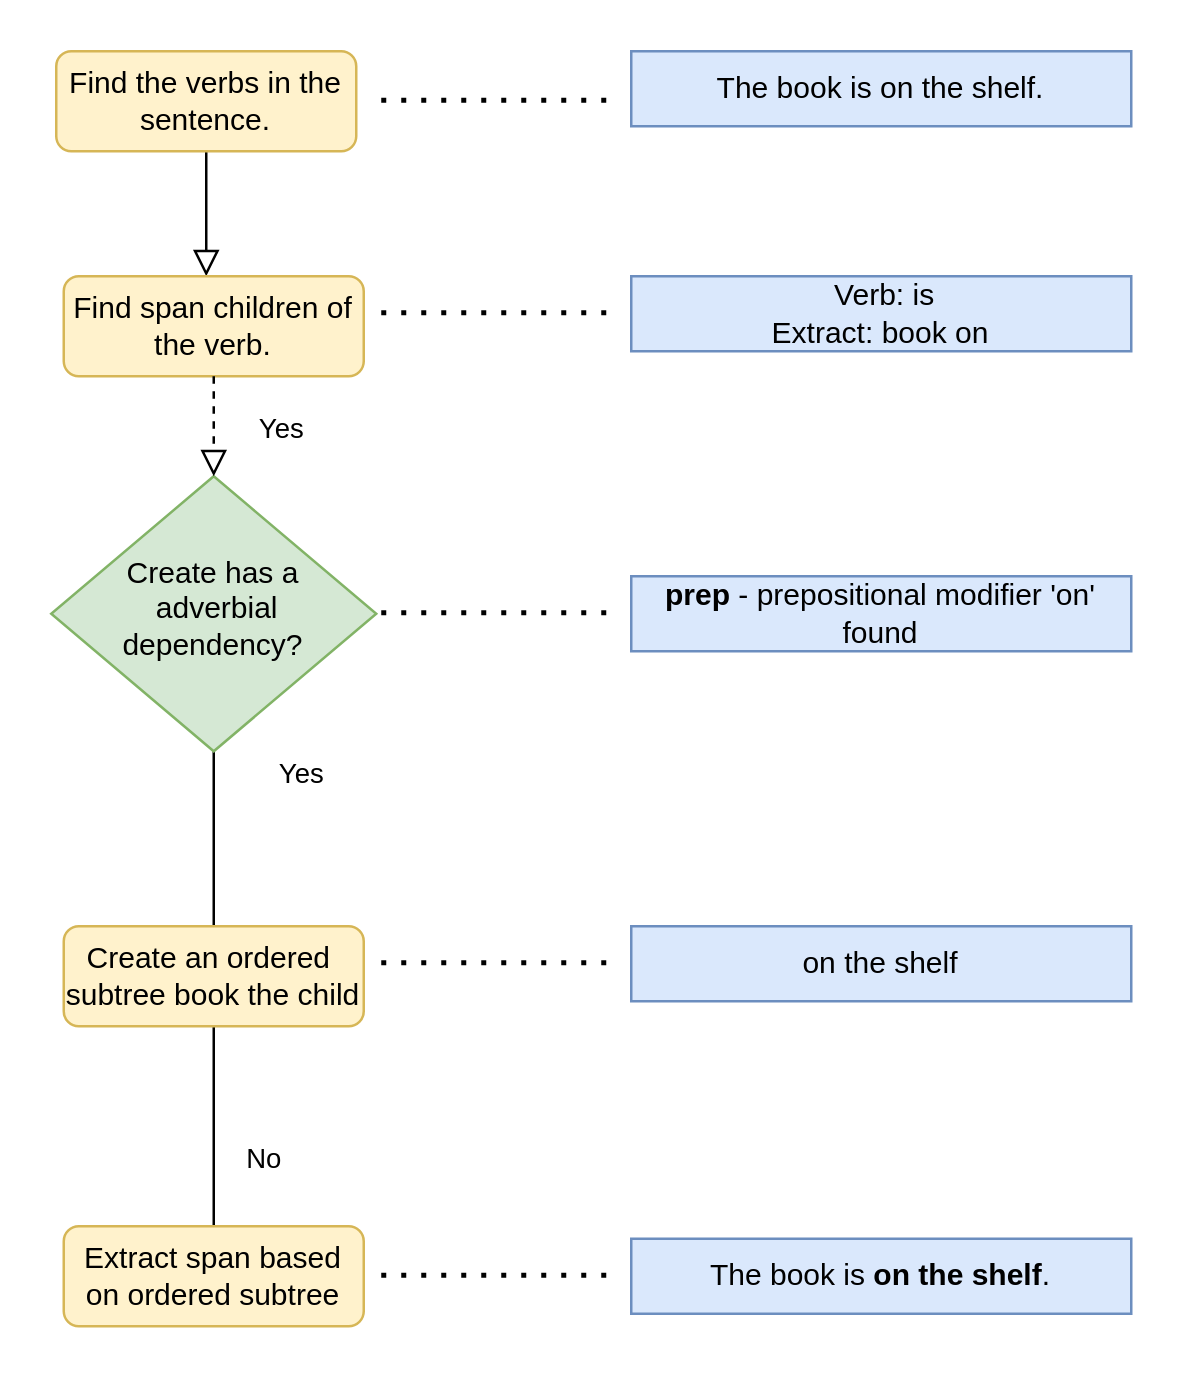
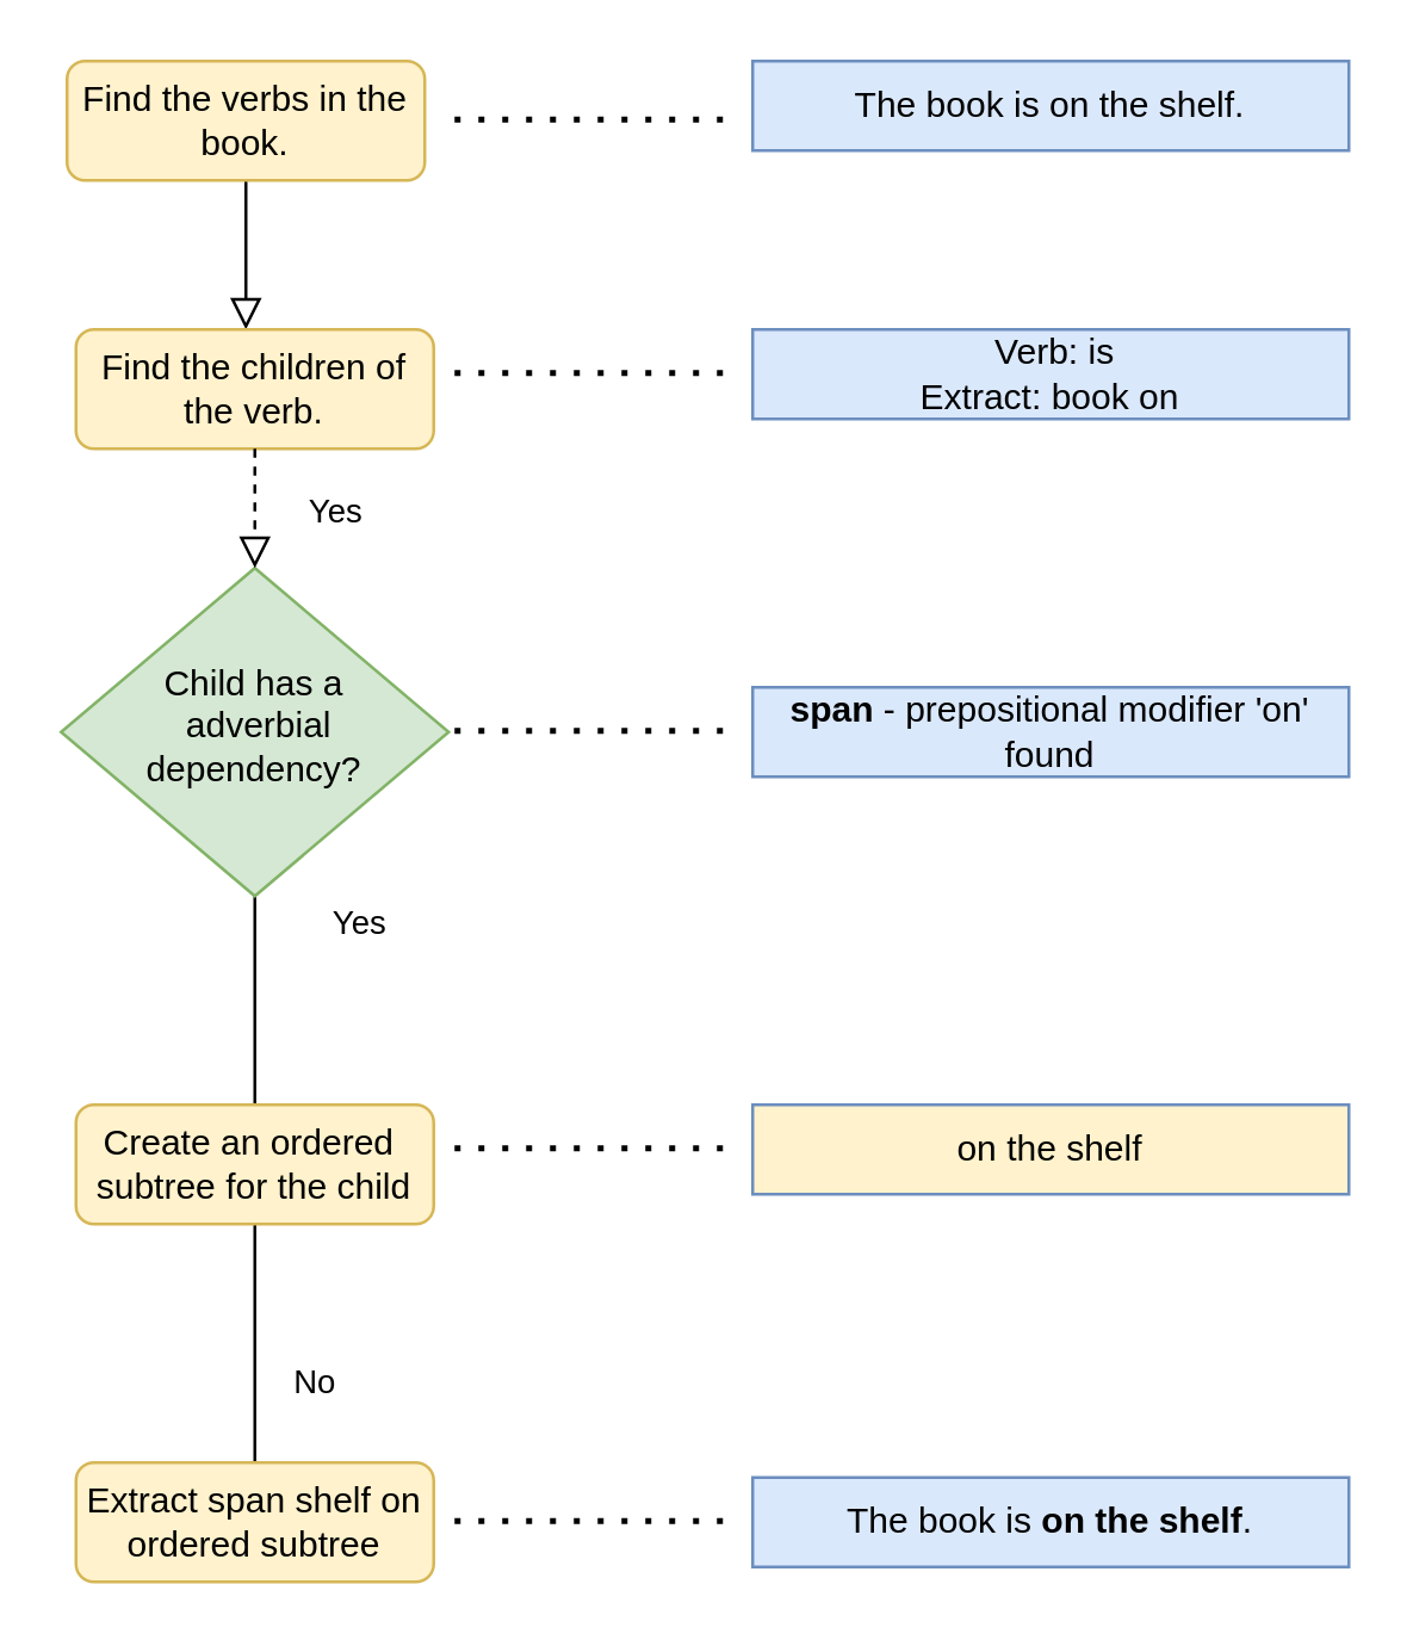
  <mxCell id="0" />
  <mxCell id="1" parent="0" />
  <mxCell id="2" value="" style="rounded=0;html=1;jettySize=auto;orthogonalLoop=1;fontSize=11;endArrow=block;endFill=0;endSize=8;strokeWidth=1;shadow=0;labelBackgroundColor=none;edgeStyle=orthogonalEdgeStyle;" parent="1" source="3" edge="1"><mxGeometry relative="1" as="geometry"><mxPoint x="82" y="110" as="targetPoint" /><Array as="points"><mxPoint x="82" y="110" /><mxPoint x="82" y="110" /></Array></mxGeometry></mxCell>
- <mxCell id="3" value="Find the verbs in the sentence." style="rounded=1;whiteSpace=wrap;html=1;fontSize=12;glass=0;strokeWidth=1;shadow=0;fillColor=#fff2cc;strokeColor=#d6b656;" parent="1" vertex="1"><mxGeometry x="22" y="20" width="120" height="40" as="geometry" /></mxCell>
+ <mxCell id="3" value="Find the verbs in the book." style="rounded=1;whiteSpace=wrap;html=1;fontSize=12;glass=0;strokeWidth=1;shadow=0;fillColor=#fff2cc;strokeColor=#d6b656;" parent="1" vertex="1"><mxGeometry x="22" y="20" width="120" height="40" as="geometry" /></mxCell>
  <mxCell id="4" value="Yes" style="rounded=0;html=1;jettySize=auto;orthogonalLoop=1;fontSize=11;endArrow=none;endFill=0;endSize=8;strokeWidth=1;shadow=0;labelBackgroundColor=none;edgeStyle=orthogonalEdgeStyle;entryX=0.5;entryY=0;entryDx=0;entryDy=0;" parent="1" source="5" target="9" edge="1"><mxGeometry x="-0.733" y="35" relative="1" as="geometry"><mxPoint as="offset" /><mxPoint x="82" y="370" as="targetPoint" /></mxGeometry></mxCell>
- <mxCell id="5" value="Create has a&lt;br&gt;&amp;nbsp;adverbial dependency?" style="rhombus;whiteSpace=wrap;html=1;shadow=0;fontFamily=Helvetica;fontSize=12;align=center;strokeWidth=1;spacing=6;spacingTop=-4;fillColor=#d5e8d4;strokeColor=#82b366;" parent="1" vertex="1"><mxGeometry x="20" y="190" width="130" height="110" as="geometry" /></mxCell>
+ <mxCell id="5" value="Child has a&lt;br&gt;&amp;nbsp;adverbial dependency?" style="rhombus;whiteSpace=wrap;html=1;shadow=0;fontFamily=Helvetica;fontSize=12;align=center;strokeWidth=1;spacing=6;spacingTop=-4;fillColor=#d5e8d4;strokeColor=#82b366;" parent="1" vertex="1"><mxGeometry x="20" y="190" width="130" height="110" as="geometry" /></mxCell>
  <mxCell id="6" value="No" style="rounded=0;html=1;jettySize=auto;orthogonalLoop=1;fontSize=11;endArrow=none;endFill=0;endSize=8;strokeWidth=1;shadow=0;labelBackgroundColor=none;edgeStyle=orthogonalEdgeStyle;exitX=0.5;exitY=1;exitDx=0;exitDy=0;" parent="1" source="9" target="7" edge="1"><mxGeometry x="0.333" y="20" relative="1" as="geometry"><mxPoint as="offset" /><mxPoint x="82" y="450" as="sourcePoint" /></mxGeometry></mxCell>
- <mxCell id="7" value="Extract span based on ordered subtree" style="rounded=1;whiteSpace=wrap;html=1;fontSize=12;glass=0;strokeWidth=1;shadow=0;fillColor=#fff2cc;strokeColor=#d6b656;" parent="1" vertex="1"><mxGeometry x="25" y="490" width="120" height="40" as="geometry" /></mxCell>
- <mxCell id="8" value="Find span children of the verb." style="rounded=1;whiteSpace=wrap;html=1;fontSize=12;glass=0;strokeWidth=1;shadow=0;fillColor=#fff2cc;strokeColor=#d6b656;" parent="1" vertex="1"><mxGeometry x="25" y="110" width="120" height="40" as="geometry" /></mxCell>
- <mxCell id="9" value="Create an ordered&amp;nbsp; subtree book the child" style="rounded=1;whiteSpace=wrap;html=1;fontSize=12;glass=0;strokeWidth=1;shadow=0;fillColor=#fff2cc;strokeColor=#d6b656;" parent="1" vertex="1"><mxGeometry x="25" y="370" width="120" height="40" as="geometry" /></mxCell>
+ <mxCell id="7" value="Extract span shelf on ordered subtree" style="rounded=1;whiteSpace=wrap;html=1;fontSize=12;glass=0;strokeWidth=1;shadow=0;fillColor=#fff2cc;strokeColor=#d6b656;" parent="1" vertex="1"><mxGeometry x="25" y="490" width="120" height="40" as="geometry" /></mxCell>
+ <mxCell id="8" value="Find the children of the verb." style="rounded=1;whiteSpace=wrap;html=1;fontSize=12;glass=0;strokeWidth=1;shadow=0;fillColor=#fff2cc;strokeColor=#d6b656;" parent="1" vertex="1"><mxGeometry x="25" y="110" width="120" height="40" as="geometry" /></mxCell>
+ <mxCell id="9" value="Create an ordered&amp;nbsp; subtree for the child" style="rounded=1;whiteSpace=wrap;html=1;fontSize=12;glass=0;strokeWidth=1;shadow=0;fillColor=#fff2cc;strokeColor=#d6b656;" parent="1" vertex="1"><mxGeometry x="25" y="370" width="120" height="40" as="geometry" /></mxCell>
  <mxCell id="10" value="The book is on the shelf." style="rounded=0;whiteSpace=wrap;html=1;hachureGap=4;pointerEvents=0;fillColor=#dae8fc;strokeColor=#6c8ebf;" parent="1" vertex="1"><mxGeometry x="252" y="20" width="200" height="30" as="geometry" /></mxCell>
  <mxCell id="11" value="&amp;nbsp;Verb: is&lt;br&gt;Extract: book on" style="rounded=0;whiteSpace=wrap;html=1;hachureGap=4;pointerEvents=0;fillColor=#dae8fc;strokeColor=#6c8ebf;" parent="1" vertex="1"><mxGeometry x="252" y="110" width="200" height="30" as="geometry" /></mxCell>
- <mxCell id="12" value="on the shelf" style="rounded=0;whiteSpace=wrap;html=1;hachureGap=4;pointerEvents=0;fillColor=#dae8fc;strokeColor=#6c8ebf;" parent="1" vertex="1"><mxGeometry x="252" y="370" width="200" height="30" as="geometry" /></mxCell>
+ <mxCell id="12" value="on the shelf" style="rounded=0;whiteSpace=wrap;html=1;hachureGap=4;pointerEvents=0;fillColor=#fff2cc;strokeColor=#6c8ebf;" parent="1" vertex="1"><mxGeometry x="252" y="370" width="200" height="30" as="geometry" /></mxCell>
  <mxCell id="13" value="The book is &lt;b&gt;on the shelf&lt;/b&gt;." style="rounded=0;whiteSpace=wrap;html=1;hachureGap=4;pointerEvents=0;fillColor=#dae8fc;strokeColor=#6c8ebf;" parent="1" vertex="1"><mxGeometry x="252" y="495" width="200" height="30" as="geometry" /></mxCell>
- <mxCell id="14" value="&lt;b&gt;prep&lt;/b&gt;&amp;nbsp;- prepositional modifier 'on' found" style="rounded=0;whiteSpace=wrap;html=1;hachureGap=4;pointerEvents=0;fillColor=#dae8fc;strokeColor=#6c8ebf;" parent="1" vertex="1"><mxGeometry x="252" y="230" width="200" height="30" as="geometry" /></mxCell>
+ <mxCell id="14" value="&lt;b&gt;span&lt;/b&gt;&amp;nbsp;- prepositional modifier 'on' found" style="rounded=0;whiteSpace=wrap;html=1;hachureGap=4;pointerEvents=0;fillColor=#dae8fc;strokeColor=#6c8ebf;" parent="1" vertex="1"><mxGeometry x="252" y="230" width="200" height="30" as="geometry" /></mxCell>
  <mxCell id="15" value="" style="endArrow=none;dashed=1;html=1;dashPattern=1 3;strokeWidth=2;startSize=14;endSize=14;sourcePerimeterSpacing=8;targetPerimeterSpacing=8;" parent="1" edge="1"><mxGeometry width="50" height="50" relative="1" as="geometry"><mxPoint x="152" y="39.58" as="sourcePoint" /><mxPoint x="242" y="39.58" as="targetPoint" /></mxGeometry></mxCell>
  <mxCell id="16" value="" style="endArrow=none;dashed=1;html=1;dashPattern=1 3;strokeWidth=2;startSize=14;endSize=14;sourcePerimeterSpacing=8;targetPerimeterSpacing=8;" parent="1" edge="1"><mxGeometry width="50" height="50" relative="1" as="geometry"><mxPoint x="152" y="124.58" as="sourcePoint" /><mxPoint x="242" y="124.58" as="targetPoint" /></mxGeometry></mxCell>
  <mxCell id="17" value="" style="endArrow=none;dashed=1;html=1;dashPattern=1 3;strokeWidth=2;startSize=14;endSize=14;sourcePerimeterSpacing=8;targetPerimeterSpacing=8;" parent="1" edge="1"><mxGeometry width="50" height="50" relative="1" as="geometry"><mxPoint x="152" y="244.58" as="sourcePoint" /><mxPoint x="242" y="244.58" as="targetPoint" /></mxGeometry></mxCell>
  <mxCell id="18" value="" style="endArrow=none;dashed=1;html=1;dashPattern=1 3;strokeWidth=2;startSize=14;endSize=14;sourcePerimeterSpacing=8;targetPerimeterSpacing=8;" parent="1" edge="1"><mxGeometry width="50" height="50" relative="1" as="geometry"><mxPoint x="152" y="384.58" as="sourcePoint" /><mxPoint x="242" y="384.58" as="targetPoint" /></mxGeometry></mxCell>
  <mxCell id="19" value="" style="endArrow=none;dashed=1;html=1;dashPattern=1 3;strokeWidth=2;startSize=14;endSize=14;sourcePerimeterSpacing=8;targetPerimeterSpacing=8;" parent="1" edge="1"><mxGeometry width="50" height="50" relative="1" as="geometry"><mxPoint x="152" y="509.58" as="sourcePoint" /><mxPoint x="242" y="509.58" as="targetPoint" /></mxGeometry></mxCell>
  <mxCell id="20" value="Yes" style="rounded=0;html=1;jettySize=auto;orthogonalLoop=1;fontSize=11;endArrow=block;endFill=0;endSize=8;strokeWidth=1;shadow=0;labelBackgroundColor=none;edgeStyle=orthogonalEdgeStyle;exitX=0.5;exitY=1;exitDx=0;exitDy=0;dashed=1;" parent="1" source="8" target="5" edge="1"><mxGeometry x="0.07" y="27" relative="1" as="geometry"><mxPoint as="offset" /><mxPoint x="95" y="310" as="sourcePoint" /><mxPoint x="92" y="380" as="targetPoint" /></mxGeometry></mxCell>
